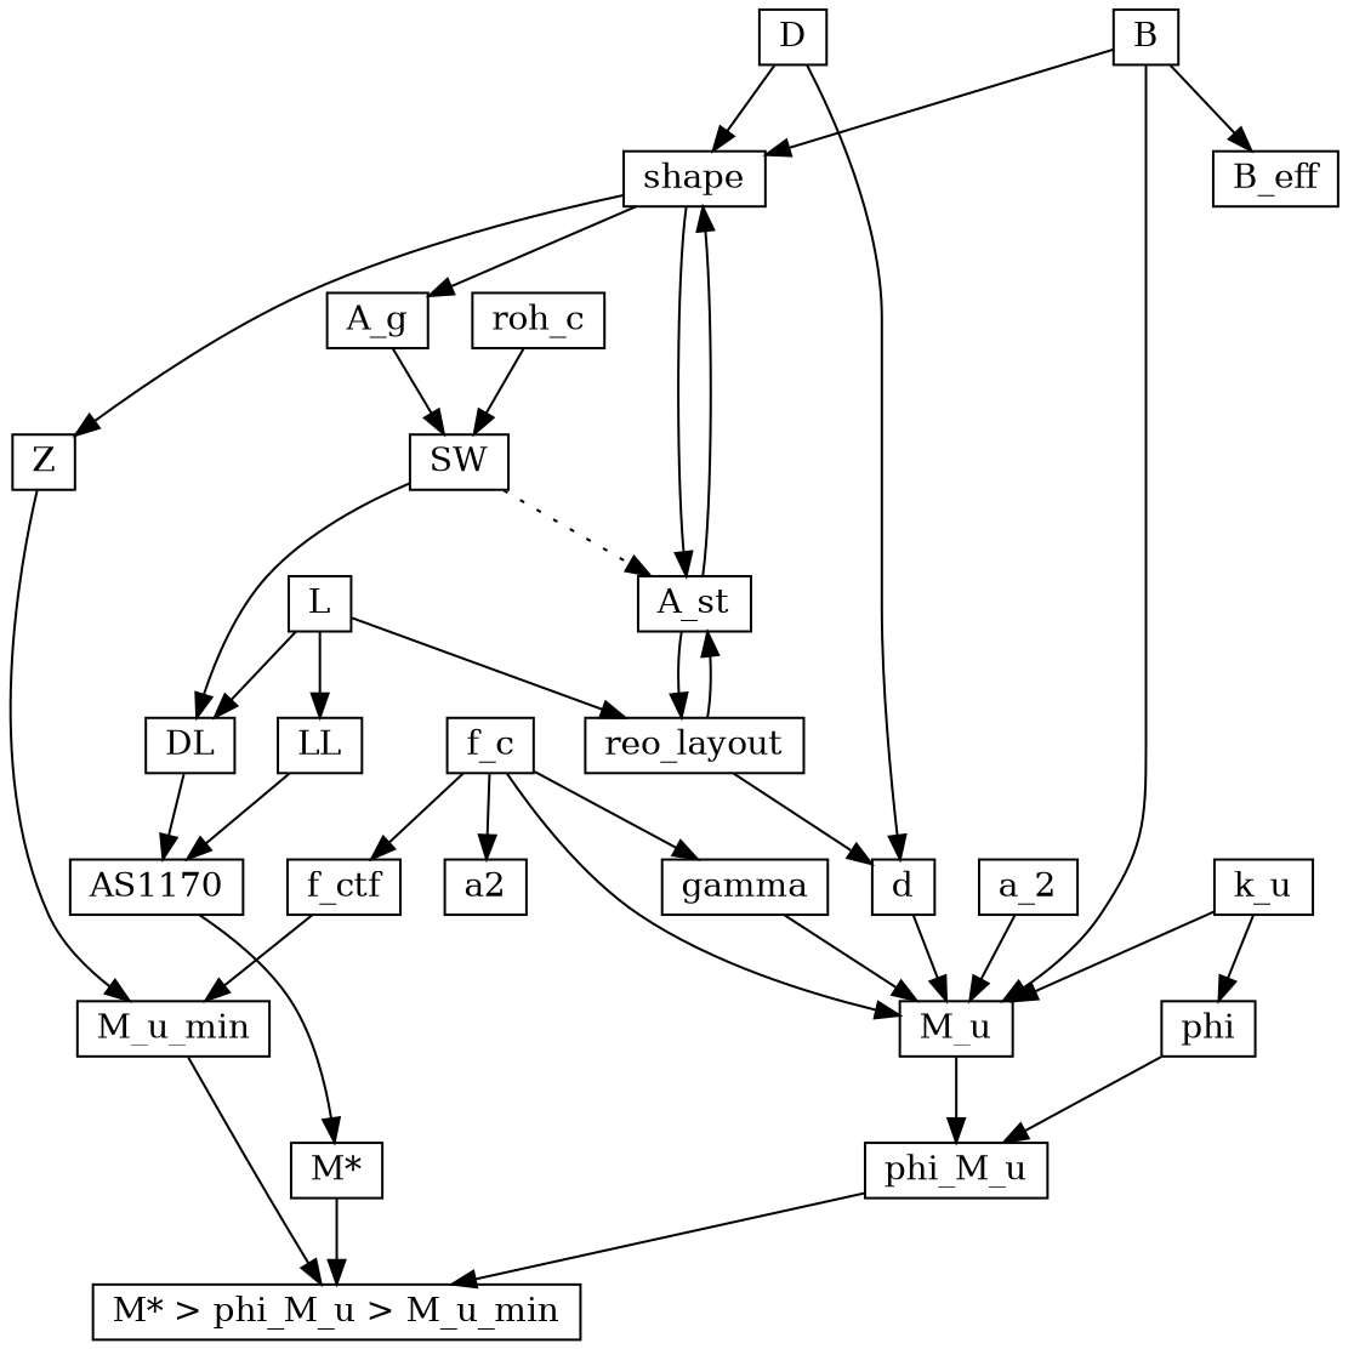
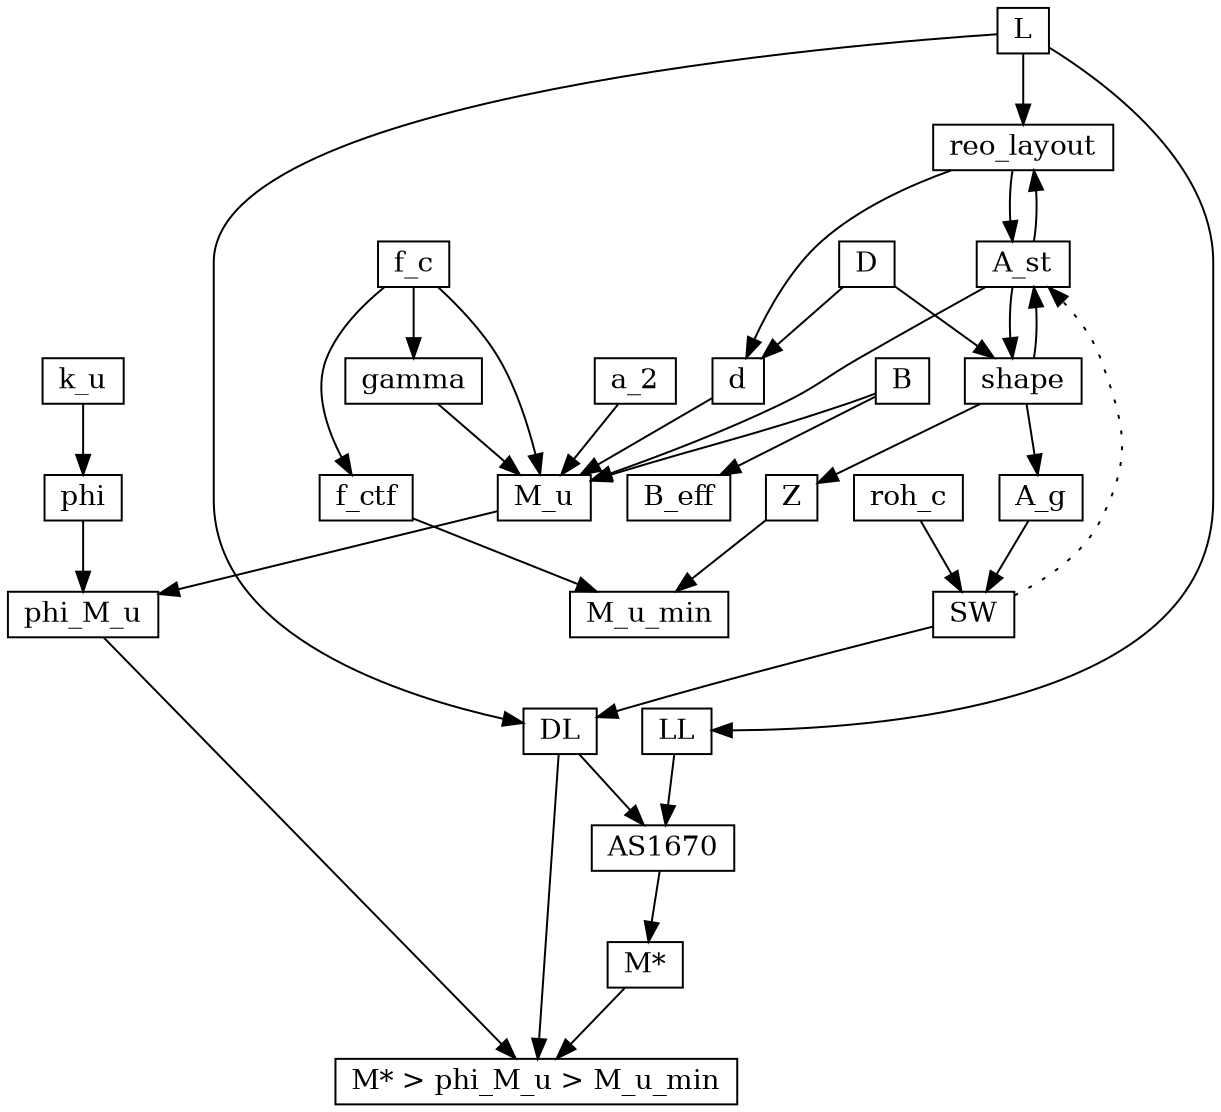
  digraph {
    node [shape=rectangle]
    a_2 [height=0.1 width=0.1]
    M_u [height=0.1 width=0.1]
    phi_M_u [height=0.1 width=0.1]
    "M* > phi_M_u > M_u_min" [height=0.1 width=0.1]
    A_g [height=0.1 width=0.1]
    SW [height=0.1 width=0.1]
    DL [height=0.1 width=0.1]
    A_st [height=0.1 width=0.1]
-   AS1170 [height=0.1 width=0.1]
+   AS1170 [height=0.1 width=0.1 label=AS1670]
    shape [height=0.1 width=0.1]
    reo_layout [height=0.1 width=0.1]
    Z [height=0.1 width=0.1]
    d [height=0.1 width=0.1]
    M_u_min [height=0.1 width=0.1]
    "M*" [height=0.1 width=0.1]
    f_c [height=0.1 width=0.1]
-   a2 [height=0.1 width=0.1]
    gamma [height=0.1 width=0.1]
    f_ctf [height=0.1 width=0.1]
    B [height=0.1 width=0.1]
    B_eff [height=0.1 width=0.1]
    D [height=0.1 width=0.1]
    k_u [height=0.1 width=0.1]
    phi [height=0.1 width=0.1]
    L [height=0.1 width=0.1]
    LL [height=0.1 width=0.1]
    roh_c [height=0.1 width=0.1]
    a_2 -> M_u
    M_u -> phi_M_u
    phi_M_u -> "M* > phi_M_u > M_u_min"
    A_g -> SW
    SW -> DL
    SW -> A_st [style=dotted]
    DL -> AS1170
    A_st -> shape
    A_st -> reo_layout
    AS1170 -> "M*"
    shape -> A_g
    shape -> A_st
    shape -> Z
    reo_layout -> A_st
    reo_layout -> d
    Z -> M_u_min
    d -> M_u
-   M_u_min -> "M* > phi_M_u > M_u_min"
+   DL -> "M* > phi_M_u > M_u_min"
    "M*" -> "M* > phi_M_u > M_u_min"
    f_c -> M_u
-   f_c -> a2
    f_c -> gamma
    f_c -> f_ctf
    gamma -> M_u
    f_ctf -> M_u_min
    B -> M_u
-   B -> shape
    B -> B_eff
    D -> shape
    D -> d
-   k_u -> M_u
+   A_st -> M_u
    k_u -> phi
    phi -> phi_M_u
    L -> DL
    L -> reo_layout
    L -> LL
    LL -> AS1170
    roh_c -> SW
  }
